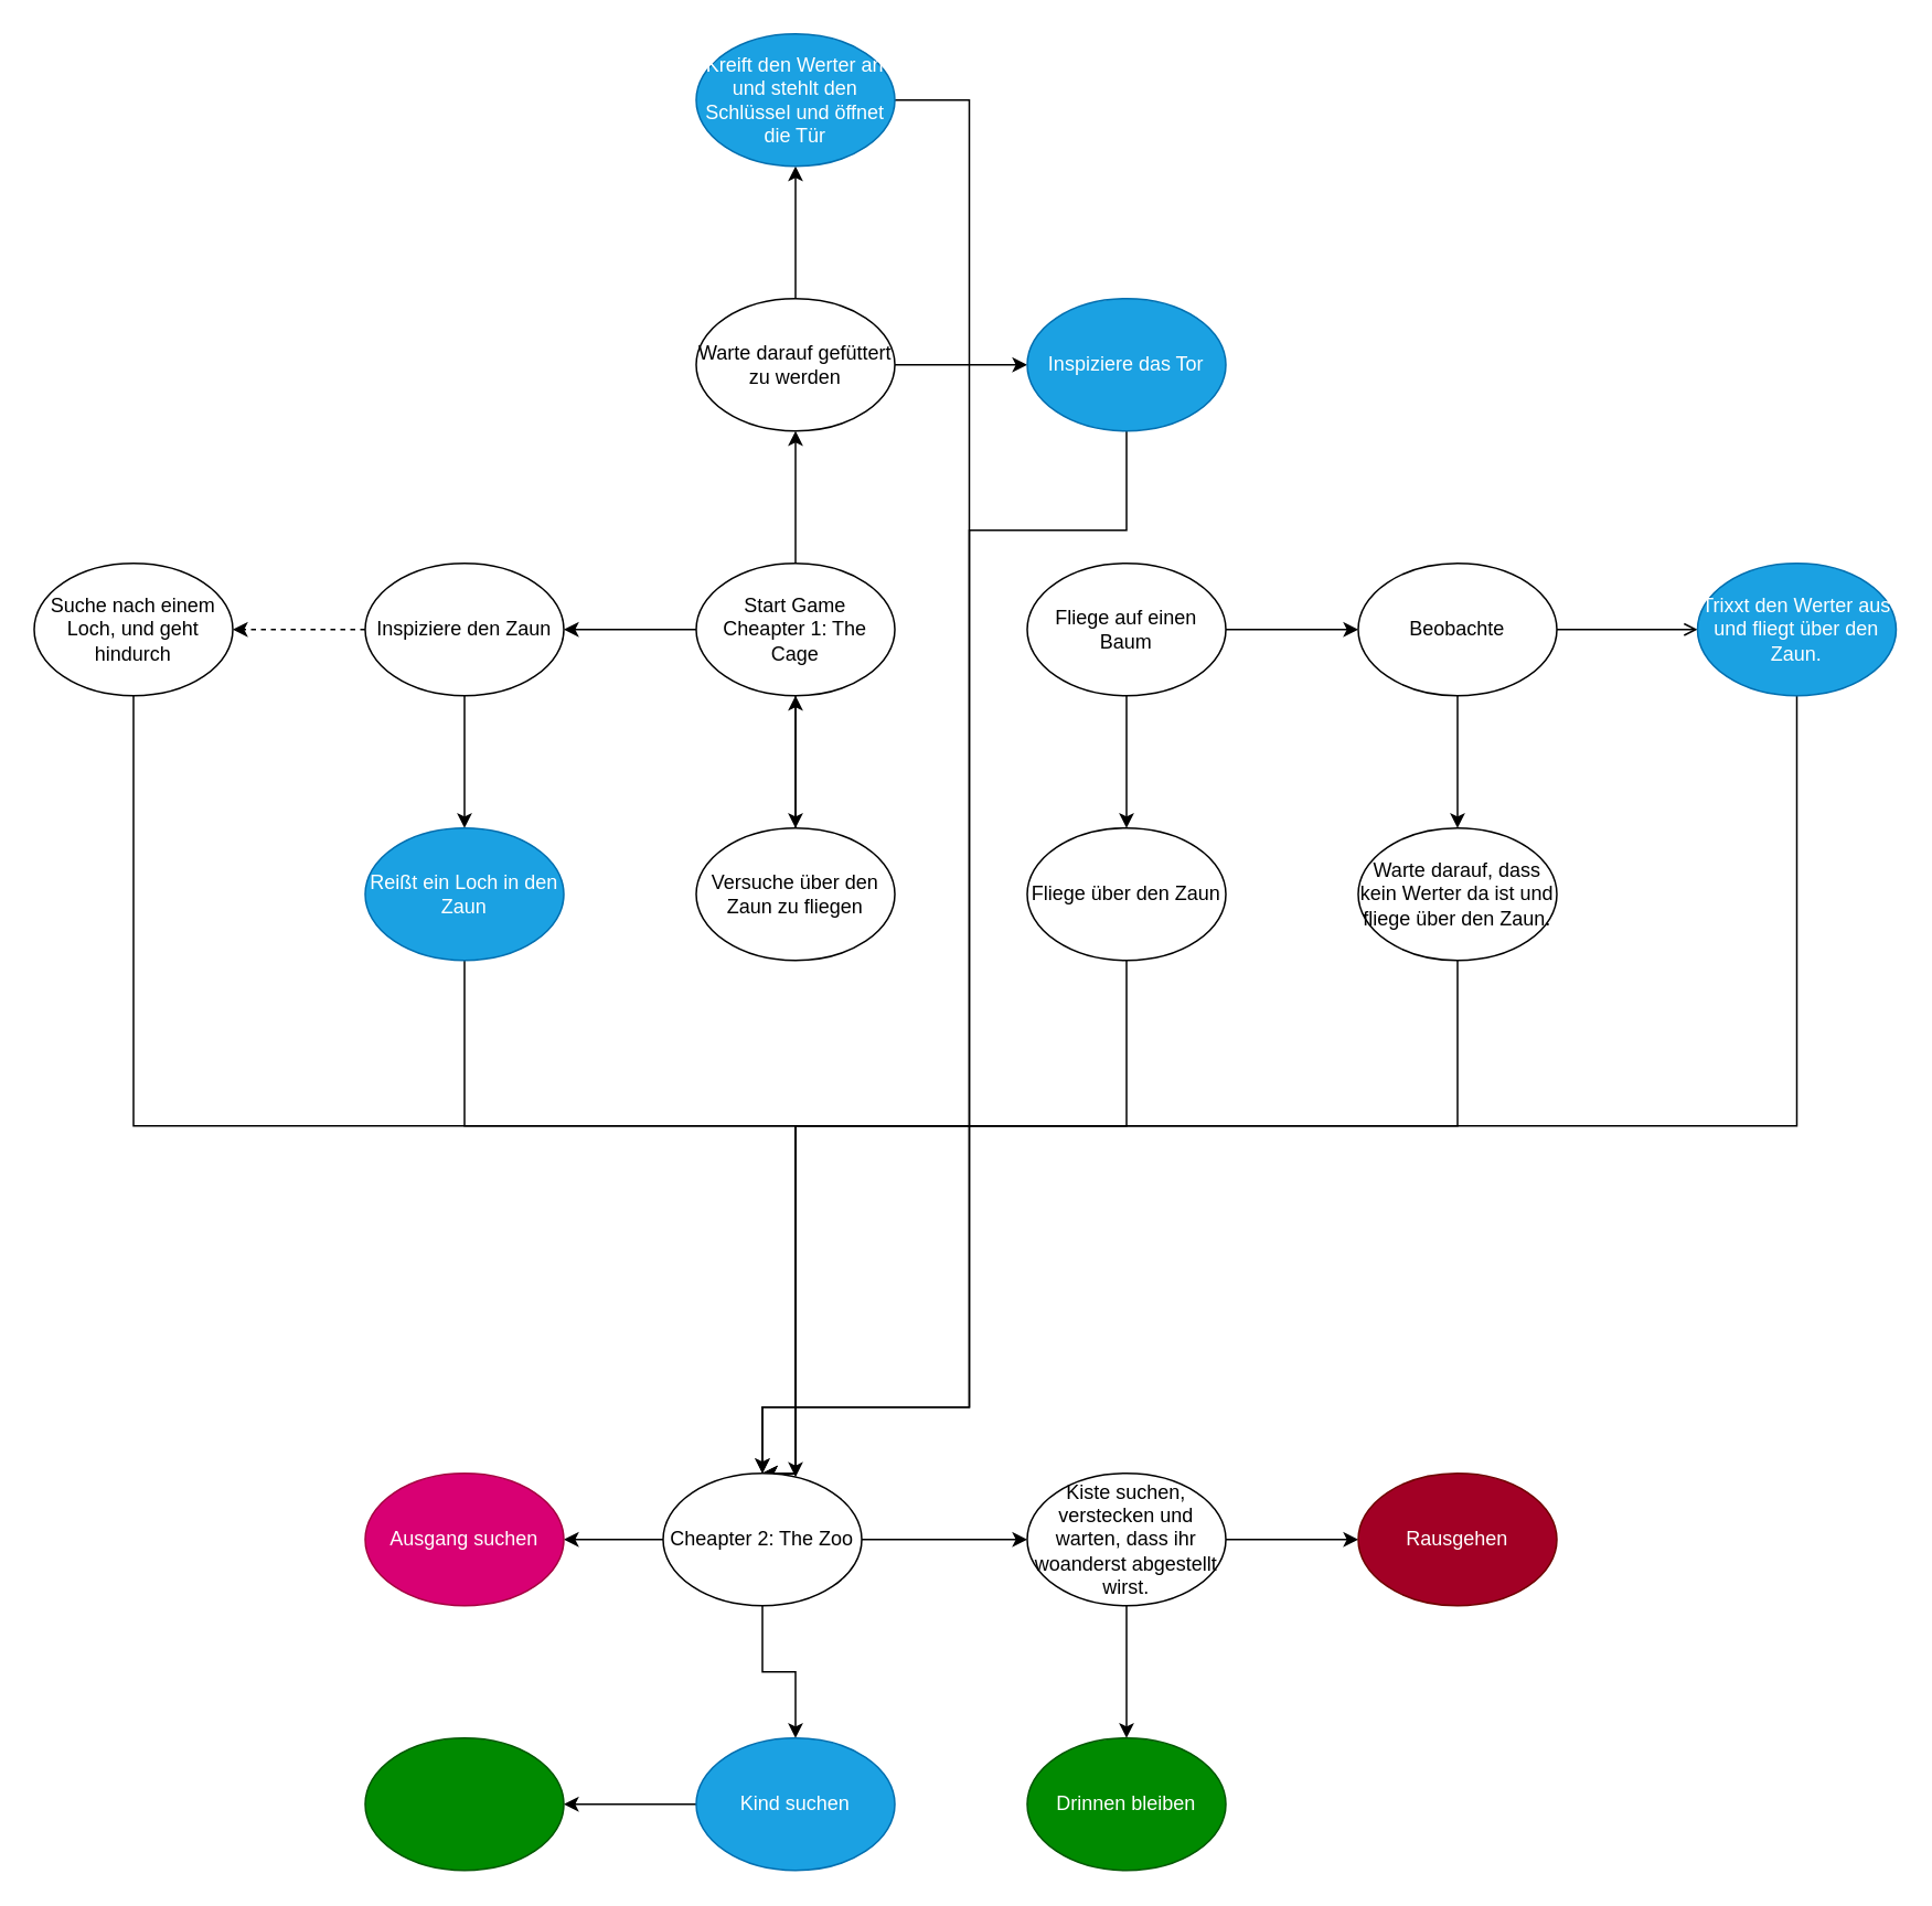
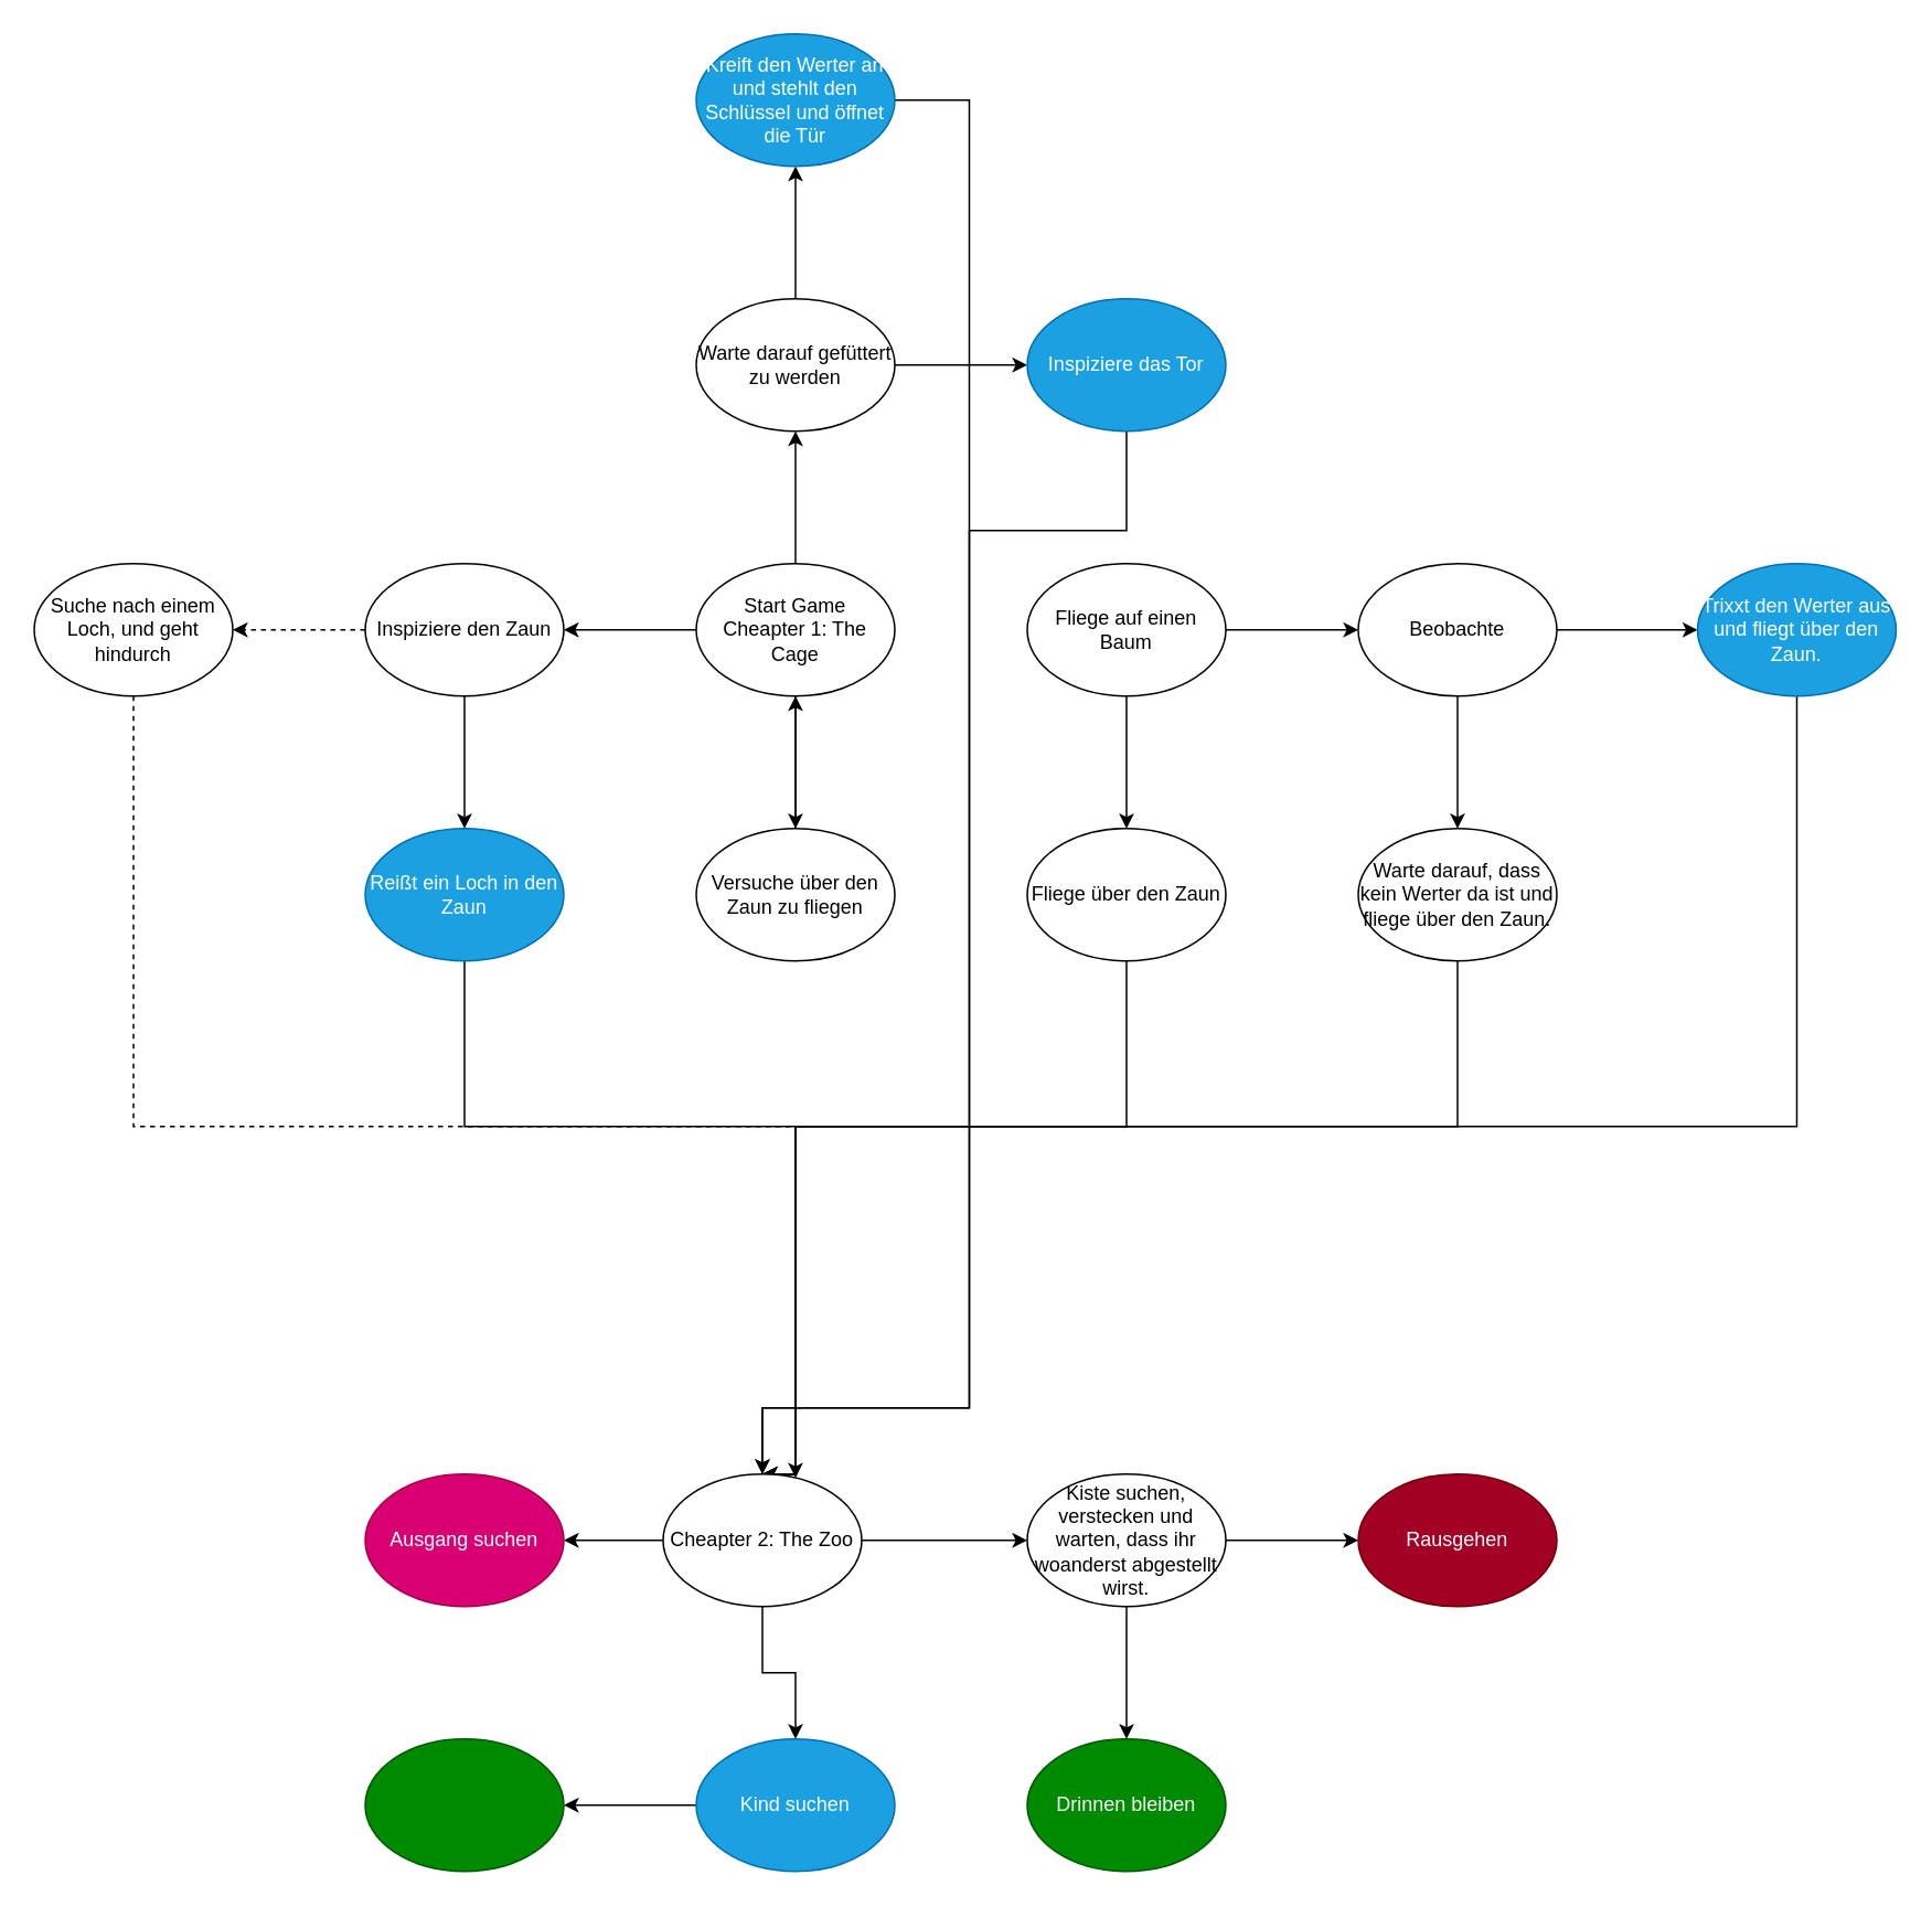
  <mxCell id="0" />
  <mxCell id="1" parent="0" />
  <mxCell id="2" value="" style="edgeStyle=orthogonalEdgeStyle;rounded=0;orthogonalLoop=1;jettySize=auto;html=1;" parent="1" source="5" target="7" edge="1"><mxGeometry relative="1" as="geometry" /></mxCell>
  <mxCell id="3" value="" style="edgeStyle=orthogonalEdgeStyle;rounded=0;orthogonalLoop=1;jettySize=auto;html=1;" parent="1" source="5" target="22" edge="1"><mxGeometry relative="1" as="geometry" /></mxCell>
  <mxCell id="4" value="" style="edgeStyle=orthogonalEdgeStyle;rounded=0;orthogonalLoop=1;jettySize=auto;html=1;" parent="1" source="5" target="25" edge="1"><mxGeometry relative="1" as="geometry" /></mxCell>
  <mxCell id="5" value="Start Game&lt;br&gt;Cheapter 1: The Cage" style="ellipse;whiteSpace=wrap;html=1;" parent="1" vertex="1"><mxGeometry x="420" y="340" width="120" height="80" as="geometry" /></mxCell>
  <mxCell id="6" style="edgeStyle=orthogonalEdgeStyle;rounded=0;orthogonalLoop=1;jettySize=auto;html=1;" parent="1" source="7" target="5" edge="1"><mxGeometry relative="1" as="geometry" /></mxCell>
  <mxCell id="7" value="Versuche über den Zaun zu fliegen" style="ellipse;whiteSpace=wrap;html=1;" parent="1" vertex="1"><mxGeometry x="420" y="500" width="120" height="80" as="geometry" /></mxCell>
  <mxCell id="8" value="" style="edgeStyle=orthogonalEdgeStyle;rounded=0;orthogonalLoop=1;jettySize=auto;html=1;" parent="1" source="10" target="12" edge="1"><mxGeometry relative="1" as="geometry" /></mxCell>
  <mxCell id="9" value="" style="edgeStyle=orthogonalEdgeStyle;rounded=0;orthogonalLoop=1;jettySize=auto;html=1;" parent="1" source="10" target="15" edge="1"><mxGeometry relative="1" as="geometry" /></mxCell>
  <mxCell id="10" value="Fliege auf einen Baum" style="ellipse;whiteSpace=wrap;html=1;" parent="1" vertex="1"><mxGeometry x="620" y="340" width="120" height="80" as="geometry" /></mxCell>
  <mxCell id="11" style="edgeStyle=orthogonalEdgeStyle;rounded=0;orthogonalLoop=1;jettySize=auto;html=1;entryX=0.5;entryY=0;entryDx=0;entryDy=0;" parent="1" source="12" target="37" edge="1"><mxGeometry relative="1" as="geometry"><Array as="points"><mxPoint x="680" y="680" /><mxPoint x="480" y="680" /></Array></mxGeometry></mxCell>
  <mxCell id="12" value="Fliege über den Zaun" style="ellipse;whiteSpace=wrap;html=1;" parent="1" vertex="1"><mxGeometry x="620" y="500" width="120" height="80" as="geometry" /></mxCell>
  <mxCell id="13" value="" style="edgeStyle=orthogonalEdgeStyle;rounded=0;orthogonalLoop=1;jettySize=auto;html=1;" parent="1" source="15" target="17" edge="1"><mxGeometry relative="1" as="geometry" /></mxCell>
- <mxCell id="14" value="" style="edgeStyle=orthogonalEdgeStyle;rounded=0;orthogonalLoop=1;jettySize=auto;html=1;endArrow=open;" parent="1" source="15" target="19" edge="1"><mxGeometry relative="1" as="geometry" /></mxCell>
+ <mxCell id="14" value="" style="edgeStyle=orthogonalEdgeStyle;rounded=0;orthogonalLoop=1;jettySize=auto;html=1;" parent="1" source="15" target="19" edge="1"><mxGeometry relative="1" as="geometry" /></mxCell>
  <mxCell id="15" value="Beobachte" style="ellipse;whiteSpace=wrap;html=1;" parent="1" vertex="1"><mxGeometry x="820" y="340" width="120" height="80" as="geometry" /></mxCell>
  <mxCell id="16" style="edgeStyle=orthogonalEdgeStyle;rounded=0;orthogonalLoop=1;jettySize=auto;html=1;entryX=0.5;entryY=0;entryDx=0;entryDy=0;" parent="1" source="17" target="37" edge="1"><mxGeometry relative="1" as="geometry"><Array as="points"><mxPoint x="880" y="680" /><mxPoint x="480" y="680" /></Array></mxGeometry></mxCell>
  <mxCell id="17" value="Warte darauf, dass kein Werter da ist und fliege über den Zaun." style="ellipse;whiteSpace=wrap;html=1;" parent="1" vertex="1"><mxGeometry x="820" y="500" width="120" height="80" as="geometry" /></mxCell>
  <mxCell id="18" style="edgeStyle=orthogonalEdgeStyle;rounded=0;orthogonalLoop=1;jettySize=auto;html=1;entryX=0.5;entryY=0;entryDx=0;entryDy=0;" parent="1" source="19" target="37" edge="1"><mxGeometry relative="1" as="geometry"><Array as="points"><mxPoint x="1085" y="680" /><mxPoint x="480" y="680" /></Array></mxGeometry></mxCell>
  <mxCell id="19" value="Trixxt den Werter aus und fliegt über den Zaun." style="ellipse;whiteSpace=wrap;html=1;fillColor=#1ba1e2;fontColor=#ffffff;strokeColor=#006EAF;" parent="1" vertex="1"><mxGeometry x="1025" y="340" width="120" height="80" as="geometry" /></mxCell>
  <mxCell id="20" value="" style="edgeStyle=orthogonalEdgeStyle;rounded=0;orthogonalLoop=1;jettySize=auto;html=1;dashed=1;" parent="1" source="22" target="27" edge="1"><mxGeometry relative="1" as="geometry" /></mxCell>
  <mxCell id="21" value="" style="edgeStyle=orthogonalEdgeStyle;rounded=0;orthogonalLoop=1;jettySize=auto;html=1;" parent="1" source="22" target="29" edge="1"><mxGeometry relative="1" as="geometry" /></mxCell>
  <mxCell id="22" value="Inspiziere den Zaun" style="ellipse;whiteSpace=wrap;html=1;" parent="1" vertex="1"><mxGeometry x="220" y="340" width="120" height="80" as="geometry" /></mxCell>
  <mxCell id="23" value="" style="edgeStyle=orthogonalEdgeStyle;rounded=0;orthogonalLoop=1;jettySize=auto;html=1;" parent="1" source="25" target="31" edge="1"><mxGeometry relative="1" as="geometry" /></mxCell>
  <mxCell id="24" value="" style="edgeStyle=orthogonalEdgeStyle;rounded=0;orthogonalLoop=1;jettySize=auto;html=1;" parent="1" source="25" target="33" edge="1"><mxGeometry relative="1" as="geometry" /></mxCell>
  <mxCell id="25" value="Warte darauf gefüttert zu werden" style="ellipse;whiteSpace=wrap;html=1;" parent="1" vertex="1"><mxGeometry x="420" y="180" width="120" height="80" as="geometry" /></mxCell>
- <mxCell id="26" style="edgeStyle=orthogonalEdgeStyle;rounded=0;orthogonalLoop=1;jettySize=auto;html=1;" parent="1" source="27" target="37" edge="1"><mxGeometry relative="1" as="geometry"><Array as="points"><mxPoint x="80" y="680" /><mxPoint x="480" y="680" /></Array></mxGeometry></mxCell>
+ <mxCell id="26" style="edgeStyle=orthogonalEdgeStyle;rounded=0;orthogonalLoop=1;jettySize=auto;html=1;dashed=1;" parent="1" source="27" target="37" edge="1"><mxGeometry relative="1" as="geometry"><Array as="points"><mxPoint x="80" y="680" /><mxPoint x="480" y="680" /></Array></mxGeometry></mxCell>
  <mxCell id="27" value="Suche nach einem Loch, und geht hindurch" style="ellipse;whiteSpace=wrap;html=1;" parent="1" vertex="1"><mxGeometry x="20" y="340" width="120" height="80" as="geometry" /></mxCell>
  <mxCell id="28" style="edgeStyle=orthogonalEdgeStyle;rounded=0;orthogonalLoop=1;jettySize=auto;html=1;entryX=0.5;entryY=0;entryDx=0;entryDy=0;" parent="1" source="29" target="37" edge="1"><mxGeometry relative="1" as="geometry"><Array as="points"><mxPoint x="280" y="680" /><mxPoint x="480" y="680" /></Array></mxGeometry></mxCell>
  <mxCell id="29" value="Reißt ein Loch in den Zaun" style="ellipse;whiteSpace=wrap;html=1;fillColor=#1ba1e2;fontColor=#ffffff;strokeColor=#006EAF;" parent="1" vertex="1"><mxGeometry x="220" y="500" width="120" height="80" as="geometry" /></mxCell>
  <mxCell id="30" style="edgeStyle=orthogonalEdgeStyle;rounded=0;orthogonalLoop=1;jettySize=auto;html=1;entryX=0.5;entryY=0;entryDx=0;entryDy=0;" parent="1" source="31" target="37" edge="1"><mxGeometry relative="1" as="geometry"><Array as="points"><mxPoint x="680" y="320" /><mxPoint x="585" y="320" /><mxPoint x="585" y="850" /></Array></mxGeometry></mxCell>
  <mxCell id="31" value="Inspiziere das Tor" style="ellipse;whiteSpace=wrap;html=1;fillColor=#1ba1e2;fontColor=#ffffff;strokeColor=#006EAF;" parent="1" vertex="1"><mxGeometry x="620" y="180" width="120" height="80" as="geometry" /></mxCell>
  <mxCell id="32" style="edgeStyle=orthogonalEdgeStyle;rounded=0;orthogonalLoop=1;jettySize=auto;html=1;entryX=0.5;entryY=0;entryDx=0;entryDy=0;" parent="1" source="33" target="37" edge="1"><mxGeometry relative="1" as="geometry"><Array as="points"><mxPoint x="585" y="60" /><mxPoint x="585" y="850" /></Array></mxGeometry></mxCell>
  <mxCell id="33" value="Kreift den Werter an und stehlt den Schlüssel und öffnet die Tür" style="ellipse;whiteSpace=wrap;html=1;fillColor=#1ba1e2;fontColor=#ffffff;strokeColor=#006EAF;" parent="1" vertex="1"><mxGeometry x="420" y="20" width="120" height="80" as="geometry" /></mxCell>
  <mxCell id="34" value="" style="edgeStyle=orthogonalEdgeStyle;rounded=0;orthogonalLoop=1;jettySize=auto;html=1;" edge="1" parent="1" source="37" target="39"><mxGeometry relative="1" as="geometry" /></mxCell>
  <mxCell id="35" value="" style="edgeStyle=orthogonalEdgeStyle;rounded=0;orthogonalLoop=1;jettySize=auto;html=1;" edge="1" parent="1" source="37" target="42"><mxGeometry relative="1" as="geometry" /></mxCell>
  <mxCell id="36" value="" style="edgeStyle=orthogonalEdgeStyle;rounded=0;orthogonalLoop=1;jettySize=auto;html=1;" edge="1" parent="1" source="37" target="43"><mxGeometry relative="1" as="geometry" /></mxCell>
  <mxCell id="37" value="Cheapter 2: The Zoo" style="ellipse;whiteSpace=wrap;html=1;" parent="1" vertex="1"><mxGeometry x="400" y="890" width="120" height="80" as="geometry" /></mxCell>
  <mxCell id="38" value="" style="edgeStyle=orthogonalEdgeStyle;rounded=0;orthogonalLoop=1;jettySize=auto;html=1;" edge="1" parent="1" source="39" target="46"><mxGeometry relative="1" as="geometry" /></mxCell>
  <mxCell id="39" value="Kind suchen" style="ellipse;whiteSpace=wrap;html=1;fillColor=#1ba1e2;fontColor=#ffffff;strokeColor=#006EAF;" vertex="1" parent="1"><mxGeometry x="420" y="1050" width="120" height="80" as="geometry" /></mxCell>
  <mxCell id="40" value="" style="edgeStyle=orthogonalEdgeStyle;rounded=0;orthogonalLoop=1;jettySize=auto;html=1;" edge="1" parent="1" source="42" target="44"><mxGeometry relative="1" as="geometry" /></mxCell>
  <mxCell id="41" value="" style="edgeStyle=orthogonalEdgeStyle;rounded=0;orthogonalLoop=1;jettySize=auto;html=1;" edge="1" parent="1" source="42" target="45"><mxGeometry relative="1" as="geometry" /></mxCell>
  <mxCell id="42" value="Kiste suchen, verstecken und warten, dass ihr woanderst abgestellt wirst." style="ellipse;whiteSpace=wrap;html=1;" vertex="1" parent="1"><mxGeometry x="620" y="890" width="120" height="80" as="geometry" /></mxCell>
  <mxCell id="43" value="Ausgang suchen" style="ellipse;whiteSpace=wrap;html=1;fillColor=#d80073;fontColor=#ffffff;strokeColor=#A50040;" vertex="1" parent="1"><mxGeometry x="220" y="890" width="120" height="80" as="geometry" /></mxCell>
  <mxCell id="44" value="Rausgehen" style="ellipse;whiteSpace=wrap;html=1;fillColor=#a20025;fontColor=#ffffff;strokeColor=#6F0000;" vertex="1" parent="1"><mxGeometry x="820" y="890" width="120" height="80" as="geometry" /></mxCell>
  <mxCell id="45" value="Drinnen bleiben" style="ellipse;whiteSpace=wrap;html=1;fillColor=#008a00;fontColor=#ffffff;strokeColor=#005700;" vertex="1" parent="1"><mxGeometry x="620" y="1050" width="120" height="80" as="geometry" /></mxCell>
  <mxCell id="46" value="" style="ellipse;whiteSpace=wrap;html=1;fillColor=#008a00;fontColor=#ffffff;strokeColor=#005700;" vertex="1" parent="1"><mxGeometry x="220" y="1050" width="120" height="80" as="geometry" /></mxCell>
